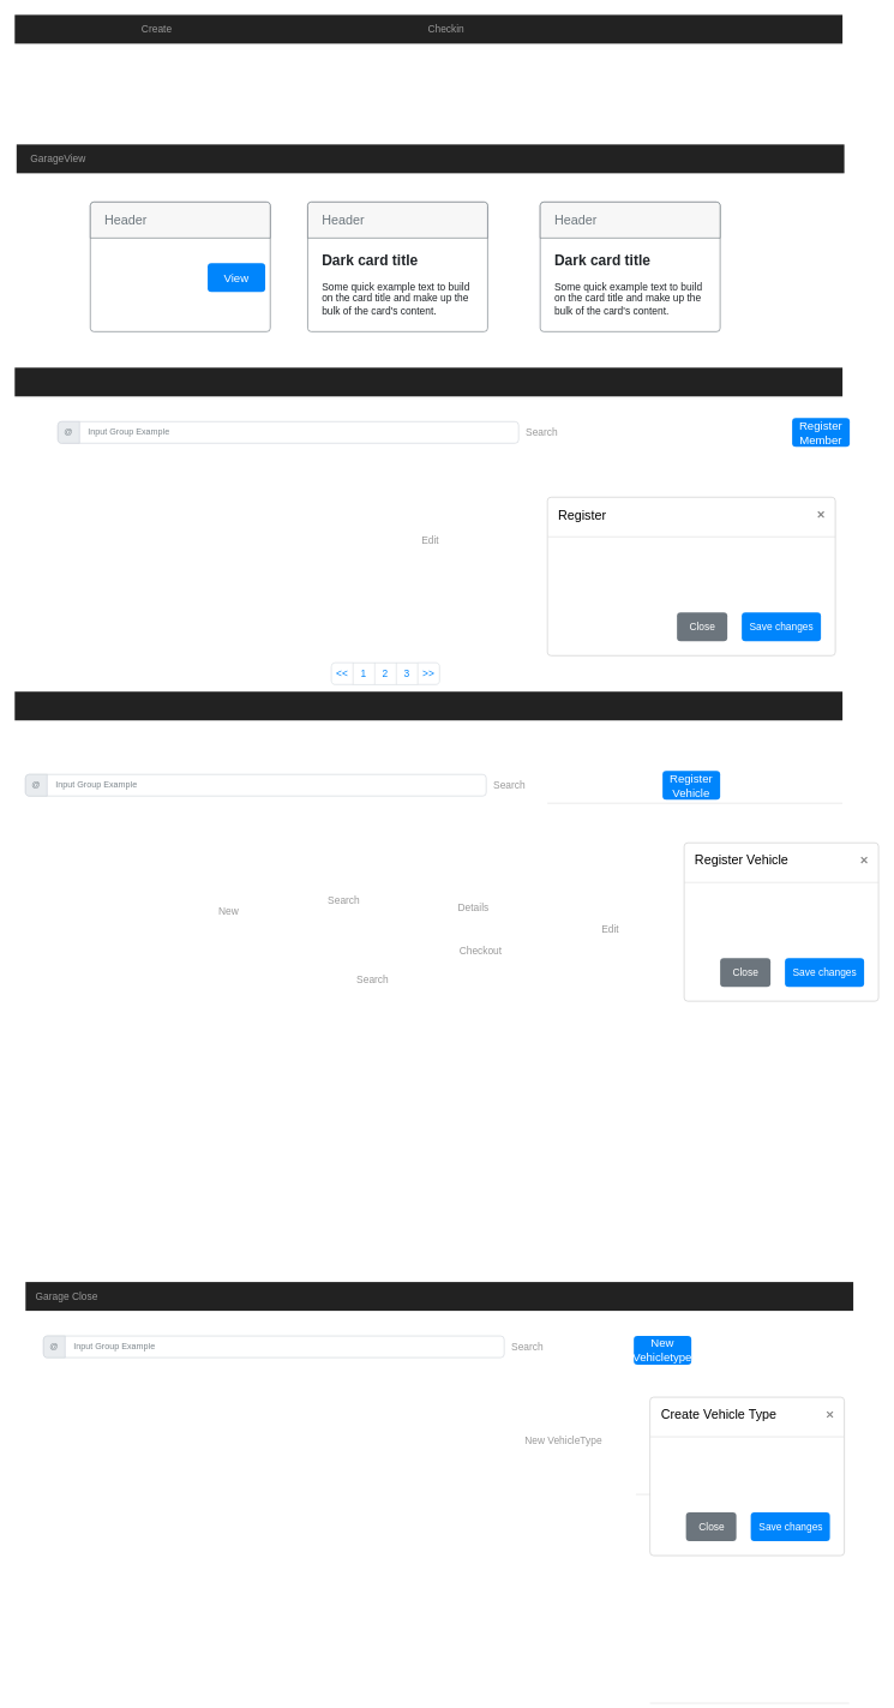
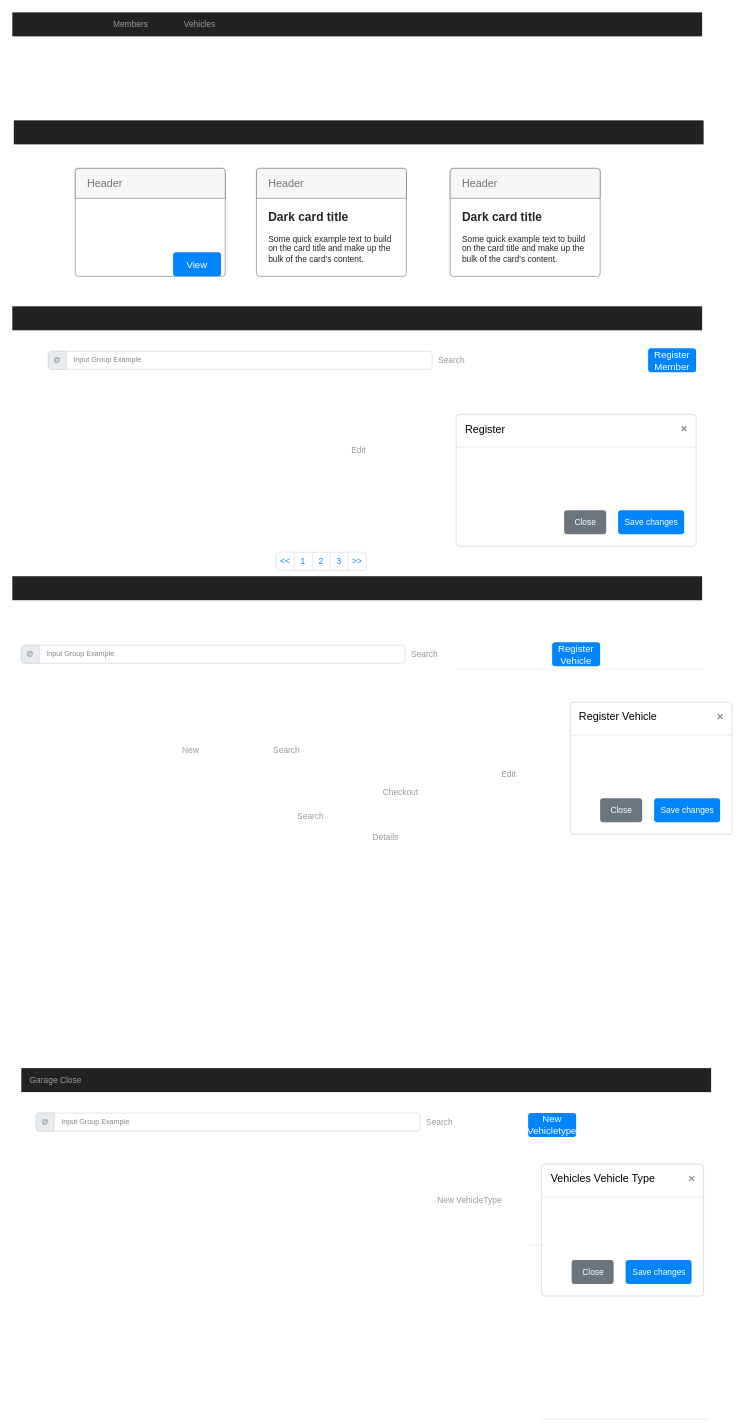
  <mxCell id="0" style=";html=1;" />
  <mxCell id="1" style=";html=1;" parent="0" />
  <mxCell id="2" value="" style="html=1;shadow=0;dashed=0;shape=mxgraph.bootstrap.rect;fillColor=#222222;strokeColor=none;whiteSpace=wrap;rounded=0;fontSize=12;fontColor=#000000;align=center;" parent="1" vertex="1"><mxGeometry x="20" y="20" width="1150" height="40" as="geometry" /></mxCell>
- <mxCell id="3" value="Checkin" style="html=1;shadow=0;dashed=0;fillColor=none;strokeColor=none;shape=mxgraph.bootstrap.rect;fontColor=#999999;fontSize=14;whiteSpace=wrap;" vertex="1" parent="2"><mxGeometry x="542" width="115" height="40" as="geometry" /></mxCell>
- <mxCell id="4" value="Create" style="html=1;shadow=0;dashed=0;fillColor=none;strokeColor=none;shape=mxgraph.bootstrap.rect;fontColor=#999999;fontSize=14;whiteSpace=wrap;" vertex="1" parent="1"><mxGeometry x="160" y="20" width="115" height="40" as="geometry" /></mxCell>
- <mxCell id="6" value="New" style="html=1;shadow=0;dashed=0;fillColor=none;strokeColor=none;shape=mxgraph.bootstrap.rect;fontColor=#999999;fontSize=14;whiteSpace=wrap;" vertex="1" parent="1"><mxGeometry x="260" y="1245" width="115" height="40" as="geometry" /></mxCell>
+ <mxCell id="4" value="Members" style="html=1;shadow=0;dashed=0;fillColor=none;strokeColor=none;shape=mxgraph.bootstrap.rect;fontColor=#999999;fontSize=14;whiteSpace=wrap;" vertex="1" parent="1"><mxGeometry x="160" y="20" width="115" height="40" as="geometry" /></mxCell>
+ <mxCell id="5" value="Vehicles" style="html=1;shadow=0;dashed=0;fillColor=none;strokeColor=none;shape=mxgraph.bootstrap.rect;fontColor=#999999;fontSize=14;whiteSpace=wrap;" vertex="1" parent="1"><mxGeometry x="275" y="20" width="115" height="40" as="geometry" /></mxCell>
+ <mxCell id="6" value="New" style="html=1;shadow=0;dashed=0;fillColor=none;strokeColor=none;shape=mxgraph.bootstrap.rect;fontColor=#999999;fontSize=14;whiteSpace=wrap;" vertex="1" parent="1"><mxGeometry x="260" y="1230" width="115" height="40" as="geometry" /></mxCell>
  <mxCell id="7" value="" style="html=1;shadow=0;dashed=0;shape=mxgraph.bootstrap.rect;fillColor=#222222;strokeColor=none;whiteSpace=wrap;rounded=0;fontSize=12;fontColor=#000000;align=center;" vertex="1" parent="1"><mxGeometry x="20" y="510" width="1150" height="40" as="geometry" /></mxCell>
  <mxCell id="8" value="Search" style="html=1;shadow=0;dashed=0;fillColor=none;strokeColor=none;shape=mxgraph.bootstrap.rect;fontColor=#999999;fontSize=14;whiteSpace=wrap;" vertex="1" parent="1"><mxGeometry x="695" y="580" width="115" height="40" as="geometry" /></mxCell>
  <mxCell id="9" value="" style="html=1;shadow=0;dashed=0;shape=mxgraph.bootstrap.rect;fillColor=#222222;strokeColor=none;whiteSpace=wrap;rounded=0;fontSize=12;fontColor=#000000;align=center;" vertex="1" parent="1"><mxGeometry x="20" y="960" width="1150" height="40" as="geometry" /></mxCell>
  <mxCell id="10" value="Search" style="html=1;shadow=0;dashed=0;fillColor=none;strokeColor=none;shape=mxgraph.bootstrap.rect;fontColor=#999999;fontSize=14;whiteSpace=wrap;" vertex="1" parent="1"><mxGeometry x="420" y="1230" width="115" height="40" as="geometry" /></mxCell>
- <mxCell id="11" value="Details" style="html=1;shadow=0;dashed=0;fillColor=none;strokeColor=none;shape=mxgraph.bootstrap.rect;fontColor=#999999;fontSize=14;whiteSpace=wrap;" vertex="1" parent="1"><mxGeometry x="600" y="1240" width="115" height="40" as="geometry" /></mxCell>
+ <mxCell id="11" value="Details" style="html=1;shadow=0;dashed=0;fillColor=none;strokeColor=none;shape=mxgraph.bootstrap.rect;fontColor=#999999;fontSize=14;whiteSpace=wrap;" vertex="1" parent="1"><mxGeometry x="585" y="1375" width="115" height="40" as="geometry" /></mxCell>
  <mxCell id="12" value="Search" style="html=1;shadow=0;dashed=0;fillColor=none;strokeColor=none;shape=mxgraph.bootstrap.rect;fontColor=#999999;fontSize=14;whiteSpace=wrap;" vertex="1" parent="1"><mxGeometry x="460" y="1340" width="115" height="40" as="geometry" /></mxCell>
  <mxCell id="13" value="Checkout" style="html=1;shadow=0;dashed=0;fillColor=none;strokeColor=none;shape=mxgraph.bootstrap.rect;fontColor=#999999;fontSize=14;whiteSpace=wrap;" vertex="1" parent="1"><mxGeometry x="610" y="1300" width="115" height="40" as="geometry" /></mxCell>
  <mxCell id="14" value="New VehicleType" style="html=1;shadow=0;dashed=0;fillColor=none;strokeColor=none;shape=mxgraph.bootstrap.rect;fontColor=#999999;fontSize=14;whiteSpace=wrap;" vertex="1" parent="1"><mxGeometry x="725" y="1980" width="115" height="40" as="geometry" /></mxCell>
  <mxCell id="15" value="Register" style="html=1;shadow=0;dashed=0;shape=mxgraph.bootstrap.rrect;rSize=5;html=1;strokeColor=#C8C8C8;fillColor=#ffffff;whiteSpace=wrap;verticalAlign=top;align=left;fontSize=18;spacing=15;spacingTop=-5;" vertex="1" parent="1"><mxGeometry x="760" y="690" width="400" height="220" as="geometry" /></mxCell>
  <mxCell id="16" value="" style="shape=line;strokeColor=#dddddd;resizeWidth=1;" vertex="1" parent="15"><mxGeometry width="400" height="10" relative="1" as="geometry"><mxPoint y="50" as="offset" /></mxGeometry></mxCell>
  <mxCell id="17" value="" style="html=1;shadow=0;dashed=0;shape=mxgraph.bootstrap.x;strokeColor=#868686;strokeWidth=2;" vertex="1" parent="15"><mxGeometry x="1" width="8" height="8" relative="1" as="geometry"><mxPoint x="-24" y="20" as="offset" /></mxGeometry></mxCell>
  <mxCell id="18" value="" style="shape=line;strokeColor=#dddddd;resizeWidth=1;" vertex="1" parent="15"><mxGeometry width="410" height="10" relative="1" as="geometry"><mxPoint y="420" as="offset" /></mxGeometry></mxCell>
  <mxCell id="19" value="Save changes" style="html=1;shadow=0;dashed=0;shape=mxgraph.bootstrap.rrect;rSize=5;fillColor=#0085FC;strokeColor=none;fontColor=#FFFFFF;fontSize=14;" vertex="1" parent="15"><mxGeometry x="1" y="1" width="110" height="40" relative="1" as="geometry"><mxPoint x="-130" y="-60" as="offset" /></mxGeometry></mxCell>
  <mxCell id="20" value="Close" style="html=1;shadow=0;dashed=0;shape=mxgraph.bootstrap.rrect;rSize=5;fillColor=#6C757D;strokeColor=none;fontColor=#FFFFFF;fontSize=14;" vertex="1" parent="15"><mxGeometry x="1" y="1" width="70" height="40" relative="1" as="geometry"><mxPoint x="-220" y="-60" as="offset" /></mxGeometry></mxCell>
- <mxCell id="21" value="Register Member" style="html=1;shadow=0;dashed=0;shape=mxgraph.bootstrap.rrect;rSize=5;strokeColor=none;strokeWidth=1;fillColor=#0085FC;fontColor=#FFFFFF;whiteSpace=wrap;align=center;verticalAlign=middle;spacingLeft=0;fontStyle=0;fontSize=16;spacing=5;" vertex="1" parent="1"><mxGeometry x="1100" y="580" width="80" height="40" as="geometry" /></mxCell>
+ <mxCell id="21" value="Register Member" style="html=1;shadow=0;dashed=0;shape=mxgraph.bootstrap.rrect;rSize=5;strokeColor=none;strokeWidth=1;fillColor=#0085FC;fontColor=#FFFFFF;whiteSpace=wrap;align=center;verticalAlign=middle;spacingLeft=0;fontStyle=0;fontSize=16;spacing=5;" vertex="1" parent="1"><mxGeometry x="1080" y="580" width="80" height="40" as="geometry" /></mxCell>
  <mxCell id="22" value="Input Group Example" style="html=1;shadow=0;dashed=0;shape=mxgraph.bootstrap.rrect;rSize=5;strokeColor=#CED4DA;html=1;whiteSpace=wrap;fillColor=#FFFFFF;fontColor=#7D868C;align=left;spacingLeft=40;" vertex="1" parent="1"><mxGeometry x="80" y="585" width="640" height="30" as="geometry" /></mxCell>
  <mxCell id="23" value="@" style="html=1;shadow=0;dashed=0;shape=mxgraph.bootstrap.leftButton;strokeColor=inherit;gradientColor=inherit;fontColor=inherit;fillColor=#E9ECEF;rSize=5;perimeter=none;whiteSpace=wrap;resizeHeight=1;" vertex="1" parent="22"><mxGeometry width="30" height="30" relative="1" as="geometry" /></mxCell>
  <mxCell id="24" value="" style="html=1;shadow=0;dashed=0;shape=mxgraph.bootstrap.rrect;rSize=5;strokeColor=#DEE2E6;html=1;whiteSpace=wrap;fillColor=#ffffff;fontColor=#0085FC;" vertex="1" parent="1"><mxGeometry x="460" y="920" width="150" height="30" as="geometry" /></mxCell>
  <mxCell id="25" value="&lt;&lt;" style="strokeColor=inherit;fillColor=inherit;gradientColor=inherit;fontColor=inherit;html=1;shadow=0;dashed=0;shape=mxgraph.bootstrap.leftButton;rSize=5;perimeter=none;whiteSpace=wrap;resizeHeight=1;fontSize=14;" vertex="1" parent="24"><mxGeometry width="30" height="30" relative="1" as="geometry" /></mxCell>
  <mxCell id="26" value="1" style="strokeColor=inherit;fillColor=inherit;gradientColor=inherit;fontColor=inherit;html=1;shadow=0;dashed=0;perimeter=none;whiteSpace=wrap;resizeHeight=1;fontSize=14;" vertex="1" parent="24"><mxGeometry width="30" height="30" relative="1" as="geometry"><mxPoint x="30" as="offset" /></mxGeometry></mxCell>
  <mxCell id="27" value="2" style="strokeColor=inherit;fillColor=inherit;gradientColor=inherit;fontColor=inherit;html=1;shadow=0;dashed=0;perimeter=none;whiteSpace=wrap;resizeHeight=1;fontSize=14;" vertex="1" parent="24"><mxGeometry width="30" height="30" relative="1" as="geometry"><mxPoint x="60" as="offset" /></mxGeometry></mxCell>
  <mxCell id="28" value="3" style="strokeColor=inherit;fillColor=inherit;gradientColor=inherit;fontColor=inherit;html=1;shadow=0;dashed=0;perimeter=none;whiteSpace=wrap;resizeHeight=1;fontSize=14;" vertex="1" parent="24"><mxGeometry width="30" height="30" relative="1" as="geometry"><mxPoint x="90" as="offset" /></mxGeometry></mxCell>
  <mxCell id="29" value="&gt;&gt;" style="strokeColor=inherit;fillColor=inherit;gradientColor=inherit;fontColor=inherit;html=1;shadow=0;dashed=0;shape=mxgraph.bootstrap.rightButton;rSize=5;perimeter=none;whiteSpace=wrap;resizeHeight=1;fontSize=14;" vertex="1" parent="24"><mxGeometry x="1" width="30" height="30" relative="1" as="geometry"><mxPoint x="-30" as="offset" /></mxGeometry></mxCell>
  <mxCell id="30" value="Register Vehicle" style="html=1;shadow=0;dashed=0;shape=mxgraph.bootstrap.rrect;rSize=5;strokeColor=none;strokeWidth=1;fillColor=#0085FC;fontColor=#FFFFFF;whiteSpace=wrap;align=center;verticalAlign=middle;spacingLeft=0;fontStyle=0;fontSize=16;spacing=5;" vertex="1" parent="1"><mxGeometry x="920" y="1070" width="80" height="40" as="geometry" /></mxCell>
  <mxCell id="31" value="New Vehicletype&lt;br&gt;" style="html=1;shadow=0;dashed=0;shape=mxgraph.bootstrap.rrect;rSize=5;strokeColor=none;strokeWidth=1;fillColor=#0085FC;fontColor=#FFFFFF;whiteSpace=wrap;align=center;verticalAlign=middle;spacingLeft=0;fontStyle=0;fontSize=16;spacing=5;" vertex="1" parent="1"><mxGeometry x="880" y="1855" width="80" height="40" as="geometry" /></mxCell>
  <mxCell id="32" value="Register Vehicle" style="html=1;shadow=0;dashed=0;shape=mxgraph.bootstrap.rrect;rSize=5;html=1;strokeColor=#C8C8C8;fillColor=#ffffff;whiteSpace=wrap;verticalAlign=top;align=left;fontSize=18;spacing=15;spacingTop=-5;" vertex="1" parent="1"><mxGeometry x="950" y="1170" width="270" height="220" as="geometry" /></mxCell>
  <mxCell id="33" value="" style="shape=line;strokeColor=#dddddd;resizeWidth=1;" vertex="1" parent="32"><mxGeometry width="270" height="10" relative="1" as="geometry"><mxPoint y="50" as="offset" /></mxGeometry></mxCell>
  <mxCell id="34" value="" style="html=1;shadow=0;dashed=0;shape=mxgraph.bootstrap.x;strokeColor=#868686;strokeWidth=2;" vertex="1" parent="32"><mxGeometry x="1" width="8" height="8" relative="1" as="geometry"><mxPoint x="-24" y="20" as="offset" /></mxGeometry></mxCell>
  <mxCell id="35" value="" style="shape=line;strokeColor=#dddddd;resizeWidth=1;" vertex="1" parent="32"><mxGeometry width="276.75" height="10" relative="1" as="geometry"><mxPoint x="-67" y="900" as="offset" /></mxGeometry></mxCell>
  <mxCell id="36" value="Save changes" style="html=1;shadow=0;dashed=0;shape=mxgraph.bootstrap.rrect;rSize=5;fillColor=#0085FC;strokeColor=none;fontColor=#FFFFFF;fontSize=14;" vertex="1" parent="32"><mxGeometry x="1" y="1" width="110" height="40" relative="1" as="geometry"><mxPoint x="-130" y="-60" as="offset" /></mxGeometry></mxCell>
  <mxCell id="37" value="Close" style="html=1;shadow=0;dashed=0;shape=mxgraph.bootstrap.rrect;rSize=5;fillColor=#6C757D;strokeColor=none;fontColor=#FFFFFF;fontSize=14;" vertex="1" parent="32"><mxGeometry x="1" y="1" width="70" height="40" relative="1" as="geometry"><mxPoint x="-220" y="-60" as="offset" /></mxGeometry></mxCell>
- <mxCell id="38" value="Create Vehicle Type" style="html=1;shadow=0;dashed=0;shape=mxgraph.bootstrap.rrect;rSize=5;html=1;strokeColor=#C8C8C8;fillColor=#ffffff;whiteSpace=wrap;verticalAlign=top;align=left;fontSize=18;spacing=15;spacingTop=-5;" vertex="1" parent="1"><mxGeometry x="902.5" y="1940" width="270" height="220" as="geometry" /></mxCell>
+ <mxCell id="38" value="Vehicles Vehicle Type" style="html=1;shadow=0;dashed=0;shape=mxgraph.bootstrap.rrect;rSize=5;html=1;strokeColor=#C8C8C8;fillColor=#ffffff;whiteSpace=wrap;verticalAlign=top;align=left;fontSize=18;spacing=15;spacingTop=-5;" vertex="1" parent="1"><mxGeometry x="902.5" y="1940" width="270" height="220" as="geometry" /></mxCell>
  <mxCell id="39" value="" style="shape=line;strokeColor=#dddddd;resizeWidth=1;" vertex="1" parent="38"><mxGeometry width="270" height="10" relative="1" as="geometry"><mxPoint y="50" as="offset" /></mxGeometry></mxCell>
  <mxCell id="40" value="" style="html=1;shadow=0;dashed=0;shape=mxgraph.bootstrap.x;strokeColor=#868686;strokeWidth=2;" vertex="1" parent="38"><mxGeometry x="1" width="8" height="8" relative="1" as="geometry"><mxPoint x="-24" y="20" as="offset" /></mxGeometry></mxCell>
  <mxCell id="41" value="" style="shape=line;strokeColor=#dddddd;resizeWidth=1;" vertex="1" parent="38"><mxGeometry width="276.75" height="10" relative="1" as="geometry"><mxPoint y="420" as="offset" /></mxGeometry></mxCell>
  <mxCell id="42" value="Save changes" style="html=1;shadow=0;dashed=0;shape=mxgraph.bootstrap.rrect;rSize=5;fillColor=#0085FC;strokeColor=none;fontColor=#FFFFFF;fontSize=14;" vertex="1" parent="38"><mxGeometry x="1" y="1" width="110" height="40" relative="1" as="geometry"><mxPoint x="-130" y="-60" as="offset" /></mxGeometry></mxCell>
  <mxCell id="43" value="Close" style="html=1;shadow=0;dashed=0;shape=mxgraph.bootstrap.rrect;rSize=5;fillColor=#6C757D;strokeColor=none;fontColor=#FFFFFF;fontSize=14;" vertex="1" parent="38"><mxGeometry x="1" y="1" width="70" height="40" relative="1" as="geometry"><mxPoint x="-220" y="-60" as="offset" /></mxGeometry></mxCell>
  <mxCell id="44" value="Edit" style="html=1;shadow=0;dashed=0;fillColor=none;strokeColor=none;shape=mxgraph.bootstrap.rect;fontColor=#999999;fontSize=14;whiteSpace=wrap;" vertex="1" parent="1"><mxGeometry x="790" y="1270" width="115" height="40" as="geometry" /></mxCell>
  <mxCell id="45" value="Edit" style="html=1;shadow=0;dashed=0;fillColor=none;strokeColor=none;shape=mxgraph.bootstrap.rect;fontColor=#999999;fontSize=14;whiteSpace=wrap;" vertex="1" parent="1"><mxGeometry x="540" y="730" width="115" height="40" as="geometry" /></mxCell>
  <mxCell id="46" value="" style="html=1;shadow=0;dashed=0;shape=mxgraph.bootstrap.rect;fillColor=#222222;strokeColor=none;whiteSpace=wrap;rounded=0;fontSize=12;fontColor=#000000;align=center;" vertex="1" parent="1"><mxGeometry x="22.5" y="200" width="1150" height="40" as="geometry" /></mxCell>
- <mxCell id="47" value="GarageView" style="html=1;shadow=0;dashed=0;fillColor=none;strokeColor=none;shape=mxgraph.bootstrap.rect;fontColor=#999999;fontSize=14;whiteSpace=wrap;" vertex="1" parent="46"><mxGeometry width="115" height="40" as="geometry" /></mxCell>
  <mxCell id="48" value="" style="html=1;shadow=0;dashed=0;shape=mxgraph.bootstrap.rrect;rSize=5;strokeColor=#6C767D;html=1;whiteSpace=wrap;fillColor=#ffffff;fontColor=#212529;verticalAlign=bottom;align=left;spacing=20;spacingBottom=0;fontSize=14;" vertex="1" parent="1"><mxGeometry x="125" y="280" width="250" height="180" as="geometry" /></mxCell>
  <mxCell id="49" value="Header" style="html=1;shadow=0;dashed=0;shape=mxgraph.bootstrap.topButton;rSize=5;perimeter=none;whiteSpace=wrap;fillColor=#F7F7F7;strokeColor=#6C767D;fontColor=#6C767D;resizeWidth=1;fontSize=18;align=left;spacing=20;" vertex="1" parent="48"><mxGeometry width="250" height="50" relative="1" as="geometry" /></mxCell>
- <mxCell id="50" value="View" style="html=1;shadow=0;dashed=0;shape=mxgraph.bootstrap.rrect;rSize=5;strokeColor=none;strokeWidth=1;fillColor=#0085FC;fontColor=#FFFFFF;whiteSpace=wrap;align=center;verticalAlign=middle;spacingLeft=0;fontStyle=0;fontSize=16;spacing=5;" vertex="1" parent="48"><mxGeometry x="163" y="85" width="80" height="40" as="geometry" /></mxCell>
+ <mxCell id="50" value="View" style="html=1;shadow=0;dashed=0;shape=mxgraph.bootstrap.rrect;rSize=5;strokeColor=none;strokeWidth=1;fillColor=#0085FC;fontColor=#FFFFFF;whiteSpace=wrap;align=center;verticalAlign=middle;spacingLeft=0;fontStyle=0;fontSize=16;spacing=5;" vertex="1" parent="48"><mxGeometry x="163" y="140" width="80" height="40" as="geometry" /></mxCell>
  <mxCell id="51" value="&lt;b&gt;&lt;font style=&quot;font-size: 20px&quot;&gt;Dark card title&lt;/font&gt;&lt;/b&gt;&lt;br style=&quot;font-size: 14px&quot;&gt;&lt;br style=&quot;font-size: 14px&quot;&gt;Some quick example text to build on the card title and make up the bulk of the card's content." style="html=1;shadow=0;dashed=0;shape=mxgraph.bootstrap.rrect;rSize=5;strokeColor=#6C767D;html=1;whiteSpace=wrap;fillColor=#ffffff;fontColor=#212529;verticalAlign=bottom;align=left;spacing=20;spacingBottom=0;fontSize=14;" vertex="1" parent="1"><mxGeometry x="427" y="280" width="250" height="180" as="geometry" /></mxCell>
  <mxCell id="52" value="Header" style="html=1;shadow=0;dashed=0;shape=mxgraph.bootstrap.topButton;rSize=5;perimeter=none;whiteSpace=wrap;fillColor=#F7F7F7;strokeColor=#6C767D;fontColor=#6C767D;resizeWidth=1;fontSize=18;align=left;spacing=20;" vertex="1" parent="51"><mxGeometry width="250" height="50" relative="1" as="geometry" /></mxCell>
  <mxCell id="53" value="&lt;b&gt;&lt;font style=&quot;font-size: 20px&quot;&gt;Dark card title&lt;/font&gt;&lt;/b&gt;&lt;br style=&quot;font-size: 14px&quot;&gt;&lt;br style=&quot;font-size: 14px&quot;&gt;Some quick example text to build on the card title and make up the bulk of the card's content." style="html=1;shadow=0;dashed=0;shape=mxgraph.bootstrap.rrect;rSize=5;strokeColor=#6C767D;html=1;whiteSpace=wrap;fillColor=#ffffff;fontColor=#212529;verticalAlign=bottom;align=left;spacing=20;spacingBottom=0;fontSize=14;" vertex="1" parent="1"><mxGeometry x="750" y="280" width="250" height="180" as="geometry" /></mxCell>
  <mxCell id="54" value="Header" style="html=1;shadow=0;dashed=0;shape=mxgraph.bootstrap.topButton;rSize=5;perimeter=none;whiteSpace=wrap;fillColor=#F7F7F7;strokeColor=#6C767D;fontColor=#6C767D;resizeWidth=1;fontSize=18;align=left;spacing=20;" vertex="1" parent="53"><mxGeometry width="250" height="50" relative="1" as="geometry" /></mxCell>
  <mxCell id="55" value="" style="html=1;shadow=0;dashed=0;shape=mxgraph.bootstrap.rect;fillColor=#222222;strokeColor=none;whiteSpace=wrap;rounded=0;fontSize=12;fontColor=#000000;align=center;" vertex="1" parent="1"><mxGeometry x="35" y="1780" width="1150" height="40" as="geometry" /></mxCell>
  <mxCell id="56" value="Garage Close" style="html=1;shadow=0;dashed=0;fillColor=none;strokeColor=none;shape=mxgraph.bootstrap.rect;fontColor=#999999;fontSize=14;whiteSpace=wrap;" vertex="1" parent="55"><mxGeometry width="115" height="40" as="geometry" /></mxCell>
  <mxCell id="57" value="Search" style="html=1;shadow=0;dashed=0;fillColor=none;strokeColor=none;shape=mxgraph.bootstrap.rect;fontColor=#999999;fontSize=14;whiteSpace=wrap;" vertex="1" parent="1"><mxGeometry x="650" y="1070" width="115" height="40" as="geometry" /></mxCell>
  <mxCell id="58" value="Input Group Example" style="html=1;shadow=0;dashed=0;shape=mxgraph.bootstrap.rrect;rSize=5;strokeColor=#CED4DA;html=1;whiteSpace=wrap;fillColor=#FFFFFF;fontColor=#7D868C;align=left;spacingLeft=40;" vertex="1" parent="1"><mxGeometry x="35" y="1075" width="640" height="30" as="geometry" /></mxCell>
  <mxCell id="59" value="@" style="html=1;shadow=0;dashed=0;shape=mxgraph.bootstrap.leftButton;strokeColor=inherit;gradientColor=inherit;fontColor=inherit;fillColor=#E9ECEF;rSize=5;perimeter=none;whiteSpace=wrap;resizeHeight=1;" vertex="1" parent="58"><mxGeometry width="30" height="30" relative="1" as="geometry" /></mxCell>
  <mxCell id="60" value="Search" style="html=1;shadow=0;dashed=0;fillColor=none;strokeColor=none;shape=mxgraph.bootstrap.rect;fontColor=#999999;fontSize=14;whiteSpace=wrap;" vertex="1" parent="1"><mxGeometry x="675" y="1850" width="115" height="40" as="geometry" /></mxCell>
  <mxCell id="61" value="Input Group Example" style="html=1;shadow=0;dashed=0;shape=mxgraph.bootstrap.rrect;rSize=5;strokeColor=#CED4DA;html=1;whiteSpace=wrap;fillColor=#FFFFFF;fontColor=#7D868C;align=left;spacingLeft=40;" vertex="1" parent="1"><mxGeometry x="60" y="1855" width="640" height="30" as="geometry" /></mxCell>
  <mxCell id="62" value="@" style="html=1;shadow=0;dashed=0;shape=mxgraph.bootstrap.leftButton;strokeColor=inherit;gradientColor=inherit;fontColor=inherit;fillColor=#E9ECEF;rSize=5;perimeter=none;whiteSpace=wrap;resizeHeight=1;" vertex="1" parent="61"><mxGeometry width="30" height="30" relative="1" as="geometry" /></mxCell>
